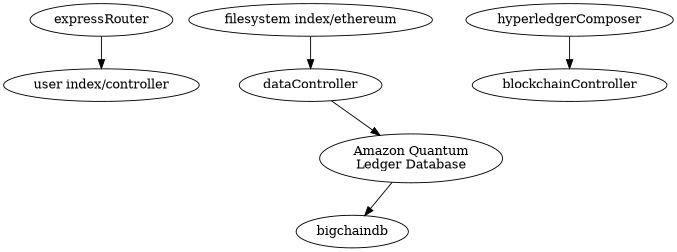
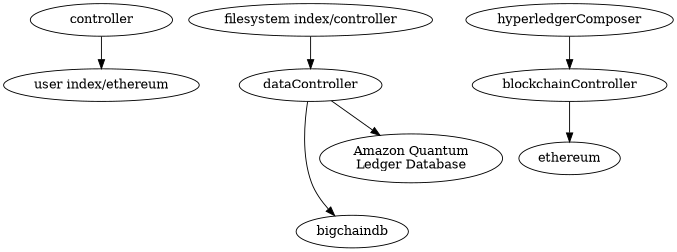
  digraph {
-   n1 [label="user index/controller"]
+   n1 [label="user index/ethereum"]
    dataController
    bigchaindb
    "Amazon Quantum\nLedger Database"
-   n5 [label="filesystem index/ethereum"]
-   expressRouter
+   n5 [label="filesystem index/controller"]
+   expressRouter [label=controller]
    blockchainController
+   ethereum
    hyperledgerComposer
-   "Amazon Quantum\nLedger Database" -> bigchaindb
+   dataController -> bigchaindb
    dataController -> "Amazon Quantum\nLedger Database"
    n5 -> dataController
    expressRouter -> n1
+   blockchainController -> ethereum
    hyperledgerComposer -> blockchainController
  }
